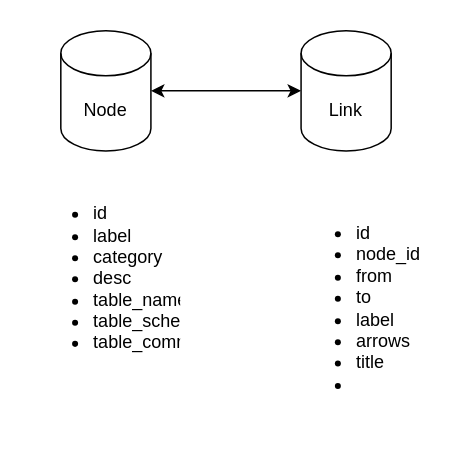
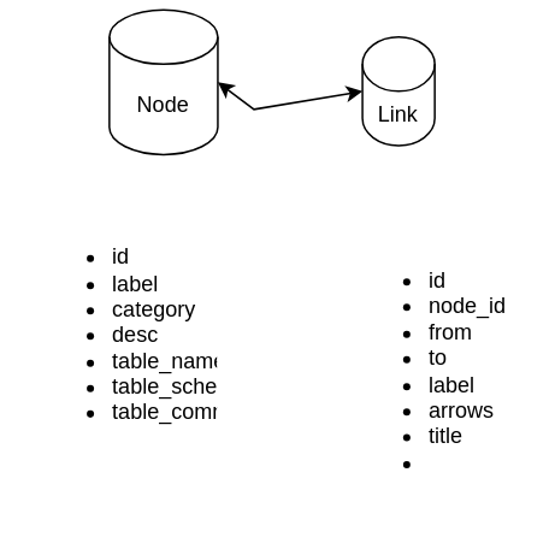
  <mxCell id="0" />
  <mxCell id="1" parent="0" />
- <mxCell id="2" value="Node" style="shape=cylinder3;whiteSpace=wrap;html=1;boundedLbl=1;backgroundOutline=1;size=15;" vertex="1" parent="1"><mxGeometry x="40" y="20" width="60" height="80" as="geometry" /></mxCell>
- <mxCell id="3" value="Link" style="shape=cylinder3;whiteSpace=wrap;html=1;boundedLbl=1;backgroundOutline=1;size=15;" vertex="1" parent="1"><mxGeometry x="200" y="20" width="60" height="80" as="geometry" /></mxCell>
+ <mxCell id="2" value="Node" style="shape=cylinder3;whiteSpace=wrap;html=1;boundedLbl=1;backgroundOutline=1;size=15;" vertex="1" parent="1"><mxGeometry x="60" y="5" width="60" height="80" as="geometry" /></mxCell>
+ <mxCell id="3" value="Link" style="shape=cylinder3;whiteSpace=wrap;html=1;boundedLbl=1;backgroundOutline=1;size=15;" vertex="1" parent="1"><mxGeometry x="200" y="20" width="40" height="60" as="geometry" /></mxCell>
  <mxCell id="4" value="&lt;ul&gt;&lt;li&gt;id&lt;/li&gt;&lt;li&gt;label&lt;/li&gt;&lt;li&gt;category&lt;/li&gt;&lt;li&gt;desc&lt;/li&gt;&lt;li&gt;table_name&lt;/li&gt;&lt;li&gt;table_schema&lt;/li&gt;&lt;li&gt;table_comment&lt;/li&gt;&lt;/ul&gt;" style="text;strokeColor=none;fillColor=none;html=1;whiteSpace=wrap;verticalAlign=middle;overflow=hidden;" vertex="1" parent="1"><mxGeometry x="20" y="100" width="100" height="170" as="geometry" /></mxCell>
  <mxCell id="5" value="" style="endArrow=classic;startArrow=classic;html=1;rounded=0;exitX=1;exitY=0.5;exitDx=0;exitDy=0;exitPerimeter=0;entryX=0;entryY=0.5;entryDx=0;entryDy=0;entryPerimeter=0;" edge="1" parent="1" source="2" target="3"><mxGeometry width="50" height="50" relative="1" as="geometry"><mxPoint x="300" y="160" as="sourcePoint" /><mxPoint x="350" y="110" as="targetPoint" /><Array as="points"><mxPoint x="140" y="60" /></Array></mxGeometry></mxCell>
  <mxCell id="6" value="&lt;ul&gt;&lt;li&gt;id&lt;/li&gt;&lt;li&gt;node_id&lt;/li&gt;&lt;li&gt;from&lt;/li&gt;&lt;li&gt;to&lt;/li&gt;&lt;li&gt;label&lt;/li&gt;&lt;li&gt;arrows&lt;/li&gt;&lt;li&gt;title&lt;/li&gt;&lt;li&gt;&lt;br&gt;&lt;/li&gt;&lt;/ul&gt;" style="text;strokeColor=none;fillColor=none;html=1;whiteSpace=wrap;verticalAlign=middle;overflow=hidden;" vertex="1" parent="1"><mxGeometry x="195" y="125" width="90" height="160" as="geometry" /></mxCell>
